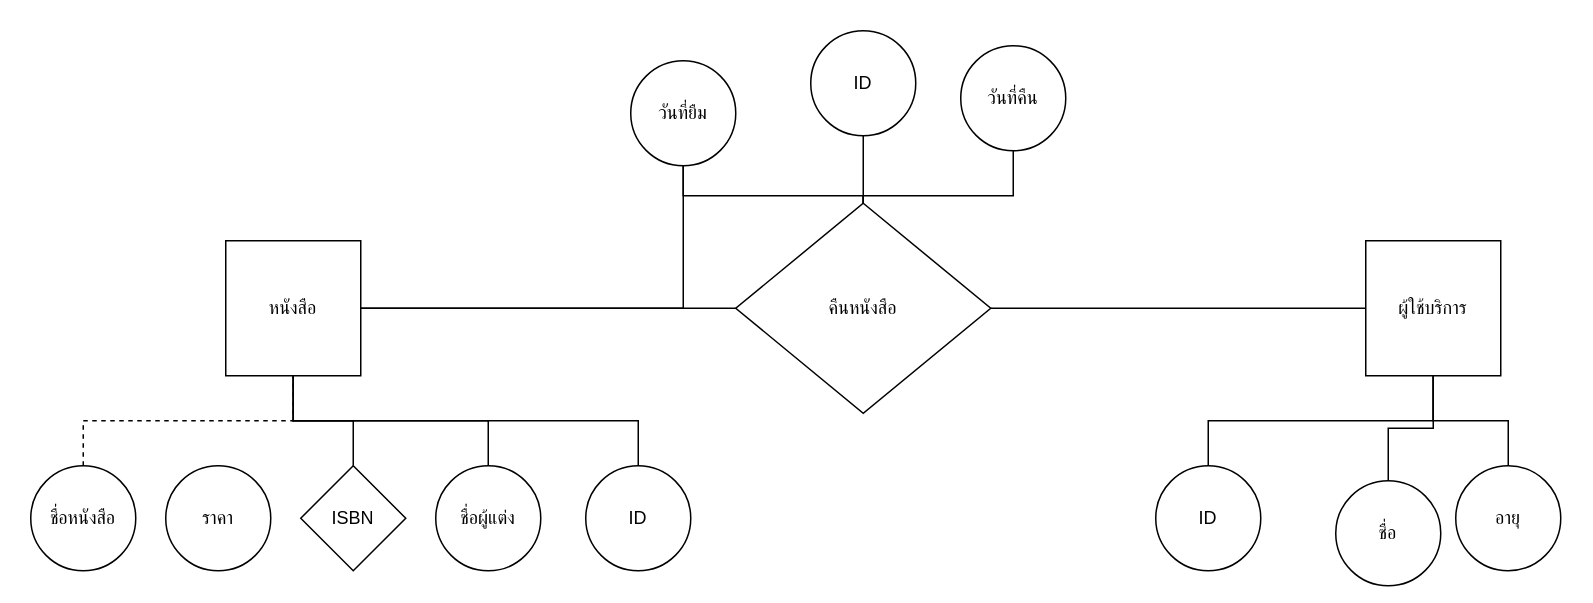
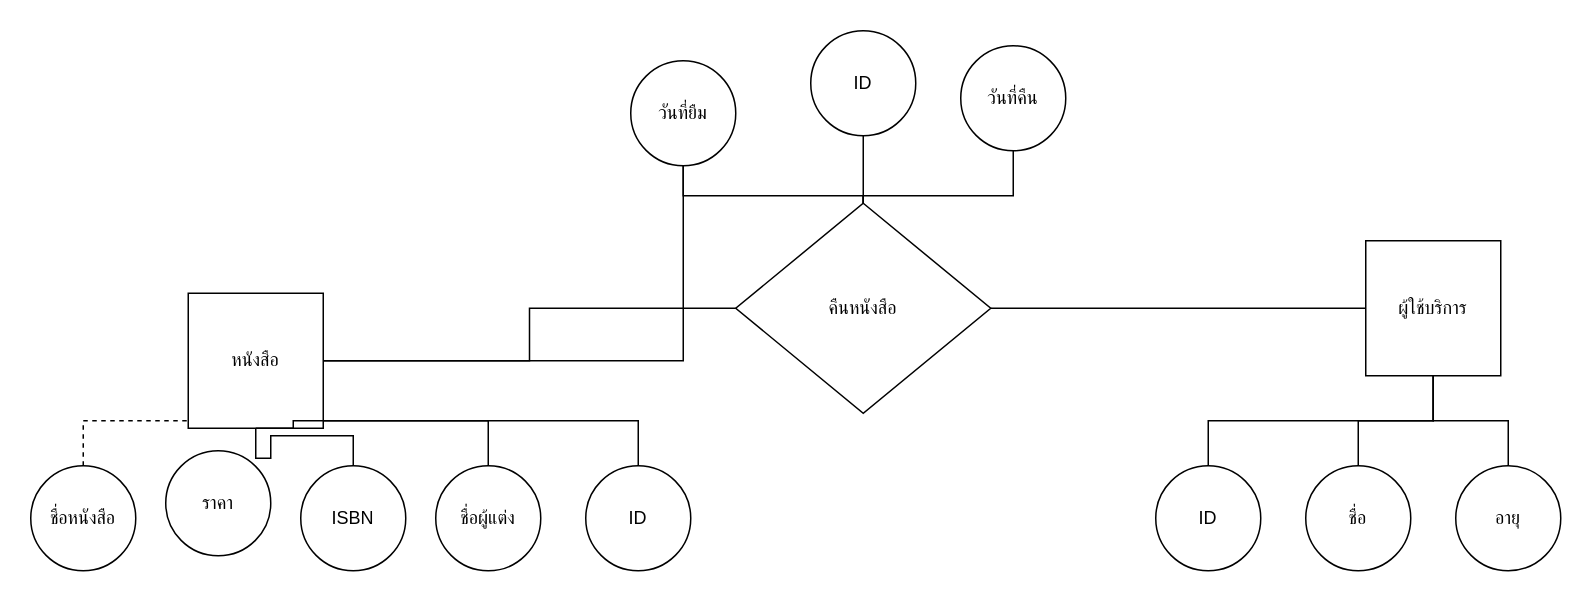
  <mxCell id="0" />
  <mxCell id="1" parent="0" />
  <mxCell id="2" value="" style="edgeStyle=orthogonalEdgeStyle;rounded=0;orthogonalLoop=1;jettySize=auto;html=1;entryX=0;entryY=0.5;entryDx=0;entryDy=0;endArrow=none;endFill=0;" edge="1" parent="1" source="4" target="9"><mxGeometry relative="1" as="geometry"><mxPoint x="320" y="205" as="targetPoint" /></mxGeometry></mxCell>
  <mxCell id="3" value="" style="edgeStyle=orthogonalEdgeStyle;rounded=0;orthogonalLoop=1;jettySize=auto;html=1;endArrow=none;endFill=0;" edge="1" parent="1" source="4" target="28"><mxGeometry relative="1" as="geometry"><mxPoint x="195" y="330" as="targetPoint" /></mxGeometry></mxCell>
- <mxCell id="4" value="หนังสือ" style="whiteSpace=wrap;html=1;aspect=fixed;" vertex="1" parent="1"><mxGeometry x="150" y="160" width="90" height="90" as="geometry" /></mxCell>
+ <mxCell id="4" value="หนังสือ" style="whiteSpace=wrap;html=1;aspect=fixed;" vertex="1" parent="1"><mxGeometry x="125" y="195" width="90" height="90" as="geometry" /></mxCell>
  <mxCell id="5" value="ผู้ใช้บริการ" style="whiteSpace=wrap;html=1;aspect=fixed;" vertex="1" parent="1"><mxGeometry x="910" y="160" width="90" height="90" as="geometry" /></mxCell>
  <mxCell id="6" value="" style="edgeStyle=orthogonalEdgeStyle;rounded=0;orthogonalLoop=1;jettySize=auto;html=1;endArrow=none;endFill=0;" edge="1" parent="1" source="9" target="5"><mxGeometry relative="1" as="geometry"><mxPoint x="740" y="205" as="targetPoint" /></mxGeometry></mxCell>
  <mxCell id="7" value="" style="edgeStyle=orthogonalEdgeStyle;rounded=0;orthogonalLoop=1;jettySize=auto;html=1;endArrow=none;endFill=0;" edge="1" parent="1" source="9" target="25"><mxGeometry relative="1" as="geometry" /></mxCell>
  <mxCell id="8" value="" style="edgeStyle=orthogonalEdgeStyle;rounded=0;orthogonalLoop=1;jettySize=auto;html=1;endArrow=none;endFill=0;" edge="1" parent="1" source="9" target="28"><mxGeometry relative="1" as="geometry"><Array as="points"><mxPoint x="575" y="130" /><mxPoint x="455" y="130" /></Array></mxGeometry></mxCell>
  <mxCell id="9" value="คืนหนังสือ" style="rhombus;whiteSpace=wrap;html=1;" vertex="1" parent="1"><mxGeometry x="490" y="135" width="170" height="140" as="geometry" /></mxCell>
  <mxCell id="10" value="" style="edgeStyle=orthogonalEdgeStyle;rounded=0;orthogonalLoop=1;jettySize=auto;html=1;entryX=0.5;entryY=1;entryDx=0;entryDy=0;endArrow=none;endFill=0;" edge="1" parent="1" source="11" target="5"><mxGeometry relative="1" as="geometry"><mxPoint x="905" y="230" as="targetPoint" /></mxGeometry></mxCell>
- <mxCell id="11" value="ชื่อ" style="ellipse;whiteSpace=wrap;html=1;" vertex="1" parent="1"><mxGeometry x="890" y="320" width="70" height="70" as="geometry" /></mxCell>
- <mxCell id="12" value="ราคา" style="ellipse;whiteSpace=wrap;html=1;" vertex="1" parent="1"><mxGeometry x="110" y="310" width="70" height="70" as="geometry" /></mxCell>
+ <mxCell id="11" value="ชื่อ" style="ellipse;whiteSpace=wrap;html=1;" vertex="1" parent="1"><mxGeometry x="870" y="310" width="70" height="70" as="geometry" /></mxCell>
+ <mxCell id="12" value="ราคา" style="ellipse;whiteSpace=wrap;html=1;" vertex="1" parent="1"><mxGeometry x="110" y="300" width="70" height="70" as="geometry" /></mxCell>
  <mxCell id="13" value="" style="edgeStyle=orthogonalEdgeStyle;rounded=0;orthogonalLoop=1;jettySize=auto;html=1;endArrow=none;endFill=0;" edge="1" parent="1" source="14" target="4"><mxGeometry relative="1" as="geometry" /></mxCell>
- <mxCell id="14" value="ISBN" style="rhombus;whiteSpace=wrap;html=1;" vertex="1" parent="1"><mxGeometry x="200" y="310" width="70" height="70" as="geometry" /></mxCell>
+ <mxCell id="14" value="ISBN" style="ellipse;whiteSpace=wrap;html=1;" vertex="1" parent="1"><mxGeometry x="200" y="310" width="70" height="70" as="geometry" /></mxCell>
  <mxCell id="15" value="" style="edgeStyle=orthogonalEdgeStyle;rounded=0;orthogonalLoop=1;jettySize=auto;html=1;entryX=0.5;entryY=1;entryDx=0;entryDy=0;endArrow=none;endFill=0;" edge="1" parent="1" source="16" target="4"><mxGeometry relative="1" as="geometry"><mxPoint x="325" y="230" as="targetPoint" /><Array as="points"><mxPoint x="325" y="280" /><mxPoint x="195" y="280" /></Array></mxGeometry></mxCell>
  <mxCell id="16" value="ชื่อผู้แต่ง" style="ellipse;whiteSpace=wrap;html=1;" vertex="1" parent="1"><mxGeometry x="290" y="310" width="70" height="70" as="geometry" /></mxCell>
  <mxCell id="17" value="" style="edgeStyle=orthogonalEdgeStyle;rounded=0;orthogonalLoop=1;jettySize=auto;html=1;entryX=0.5;entryY=1;entryDx=0;entryDy=0;endArrow=none;endFill=0;" edge="1" parent="1" source="18" target="5"><mxGeometry relative="1" as="geometry"><mxPoint x="1005" y="230" as="targetPoint" /></mxGeometry></mxCell>
  <mxCell id="18" value="อายุ" style="ellipse;whiteSpace=wrap;html=1;" vertex="1" parent="1"><mxGeometry x="970" y="310" width="70" height="70" as="geometry" /></mxCell>
  <mxCell id="19" value="" style="edgeStyle=orthogonalEdgeStyle;rounded=0;orthogonalLoop=1;jettySize=auto;html=1;endArrow=none;endFill=0;dashed=1;" edge="1" parent="1" source="20" target="4"><mxGeometry relative="1" as="geometry"><mxPoint x="55" y="230" as="targetPoint" /><Array as="points"><mxPoint x="55" y="280" /><mxPoint x="195" y="280" /></Array></mxGeometry></mxCell>
  <mxCell id="20" value="ชื่อหนังสือ" style="ellipse;whiteSpace=wrap;html=1;" vertex="1" parent="1"><mxGeometry x="20" y="310" width="70" height="70" as="geometry" /></mxCell>
  <mxCell id="21" value="" style="edgeStyle=orthogonalEdgeStyle;rounded=0;orthogonalLoop=1;jettySize=auto;html=1;endArrow=none;endFill=0;" edge="1" parent="1" source="22" target="4"><mxGeometry relative="1" as="geometry"><mxPoint x="190" y="260" as="targetPoint" /><Array as="points"><mxPoint x="425" y="280" /><mxPoint x="195" y="280" /></Array></mxGeometry></mxCell>
  <mxCell id="22" value="ID" style="ellipse;whiteSpace=wrap;html=1;" vertex="1" parent="1"><mxGeometry x="390" y="310" width="70" height="70" as="geometry" /></mxCell>
  <mxCell id="23" value="" style="edgeStyle=orthogonalEdgeStyle;rounded=0;orthogonalLoop=1;jettySize=auto;html=1;endArrow=none;endFill=0;" edge="1" parent="1" source="24" target="5"><mxGeometry relative="1" as="geometry"><mxPoint x="805" y="230" as="targetPoint" /><Array as="points"><mxPoint x="805" y="280" /><mxPoint x="955" y="280" /></Array></mxGeometry></mxCell>
  <mxCell id="24" value="ID" style="ellipse;whiteSpace=wrap;html=1;" vertex="1" parent="1"><mxGeometry x="770" y="310" width="70" height="70" as="geometry" /></mxCell>
  <mxCell id="25" value="ID" style="ellipse;whiteSpace=wrap;html=1;" vertex="1" parent="1"><mxGeometry x="540" y="20" width="70" height="70" as="geometry" /></mxCell>
  <mxCell id="26" value="" style="edgeStyle=orthogonalEdgeStyle;rounded=0;orthogonalLoop=1;jettySize=auto;html=1;endArrow=none;endFill=0;entryX=0.5;entryY=0;entryDx=0;entryDy=0;" edge="1" parent="1" source="27" target="9"><mxGeometry relative="1" as="geometry"><mxPoint x="675" y="180" as="targetPoint" /><Array as="points"><mxPoint x="675" y="130" /><mxPoint x="575" y="130" /></Array></mxGeometry></mxCell>
  <mxCell id="27" value="วันที่คืน" style="ellipse;whiteSpace=wrap;html=1;" vertex="1" parent="1"><mxGeometry x="640" y="30" width="70" height="70" as="geometry" /></mxCell>
  <mxCell id="28" value="วันที่ยืม" style="ellipse;whiteSpace=wrap;html=1;" vertex="1" parent="1"><mxGeometry x="420" y="40" width="70" height="70" as="geometry" /></mxCell>
